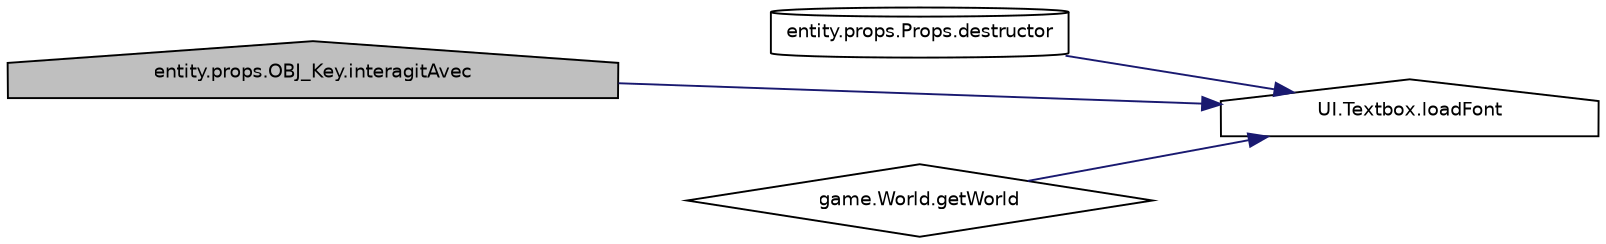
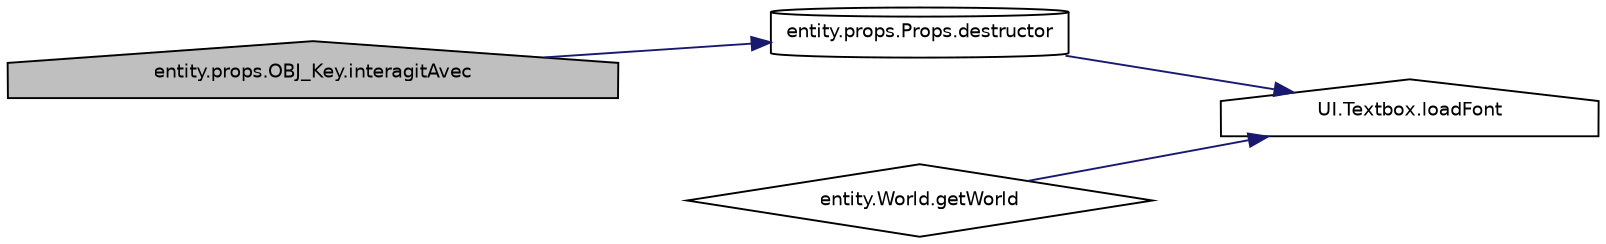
  digraph {
    rankdir=LR
    node [color=black fillcolor=white fontname=Helvetica fontsize=10 shape=house style=filled]
    edge [color=midnightblue fontname=Helvetica fontsize=10 labelfontname=Helvetica labelfontsize=10 style=solid]
    n1 [fillcolor=grey75 fontcolor=black height=0.2 label="entity.props.OBJ_Key.interagitAvec" width=0.4]
    n2 [height=0.2 label="entity.props.Props.destructor" shape=cylinder width=0.4]
    n3 [height=0.2 label="UI.Textbox.loadFont" width=0.4]
-   n4 [height=0.2 label="game.World.getWorld" shape=diamond width=0.4]
-   n1 -> n3
+   n4 [height=0.2 label="entity.World.getWorld" shape=diamond width=0.4]
+   n1 -> n2
    n2 -> n3
    n4 -> n3
  }
